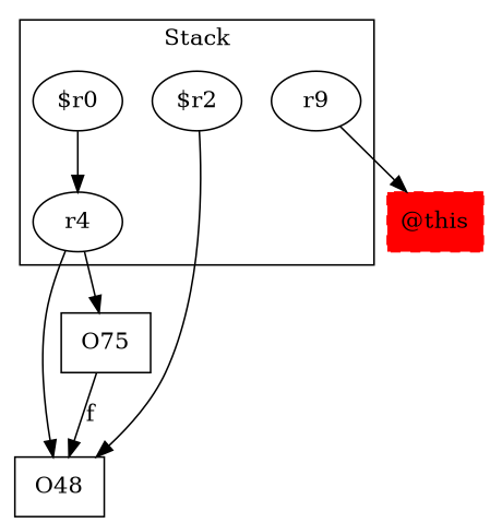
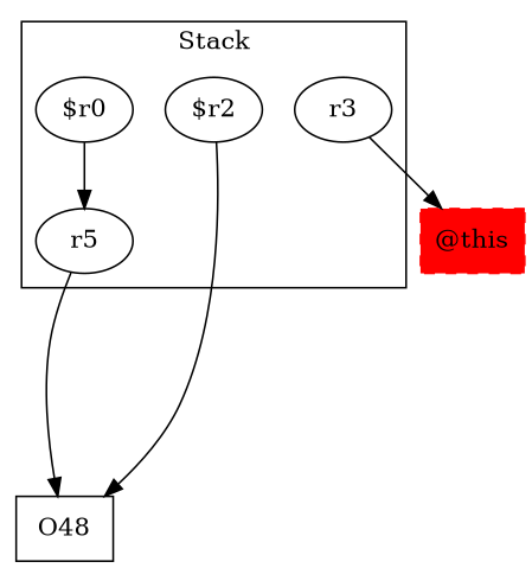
  digraph {
    rankDir=LR
    "$r2"
    "$r0"
-   r3 [label=r9]
-   r4
+   r3
+   r4 [label=r5]
    n5 [label=O48 shape=box]
    "@this" [color=red shape=box style="filled,dashed"]
-   O75 [shape=box]
    subgraph cluster_1 {
      label=Stack
      "$r2"
      "$r0"
      r3
      r4
    }
    "$r2" -> n5
    "$r0" -> r4
    r3 -> "@this"
    r4 -> n5
-   r4 -> O75
-   O75 -> n5 [label=f weight=0.2]
  }
